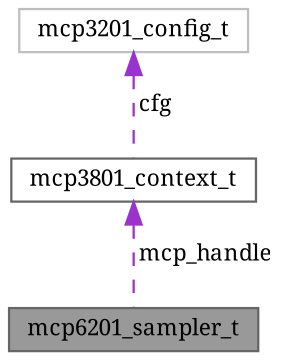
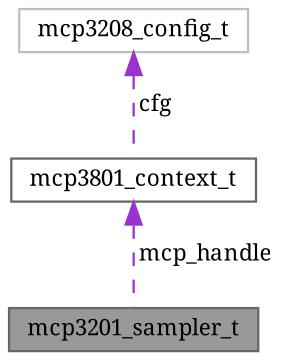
  digraph {
    fontname="Noto Serif"
    node [color=gray40 fillcolor=white fontname="Noto Serif" fontsize=10 shape=box style=filled]
    edge [color=darkorchid3 dir=back fontname="Noto Serif" fontsize=10 labelfontname=Helvetica labelfontsize=10 style=dashed]
-   n1 [fillcolor=grey60 fontcolor=black height=0.2 label=mcp6201_sampler_t width=0.4]
+   n1 [fillcolor=grey60 fontcolor=black height=0.2 label=mcp3201_sampler_t width=0.4]
    n2 [height=0.2 label=mcp3801_context_t width=0.4]
-   n3 [color=grey75 height=0.2 label=mcp3201_config_t width=0.4]
+   n3 [color=grey75 height=0.2 label=mcp3208_config_t width=0.4]
    n2 -> n1 [label=" mcp_handle"]
    n3 -> n2 [label=" cfg"]
  }
